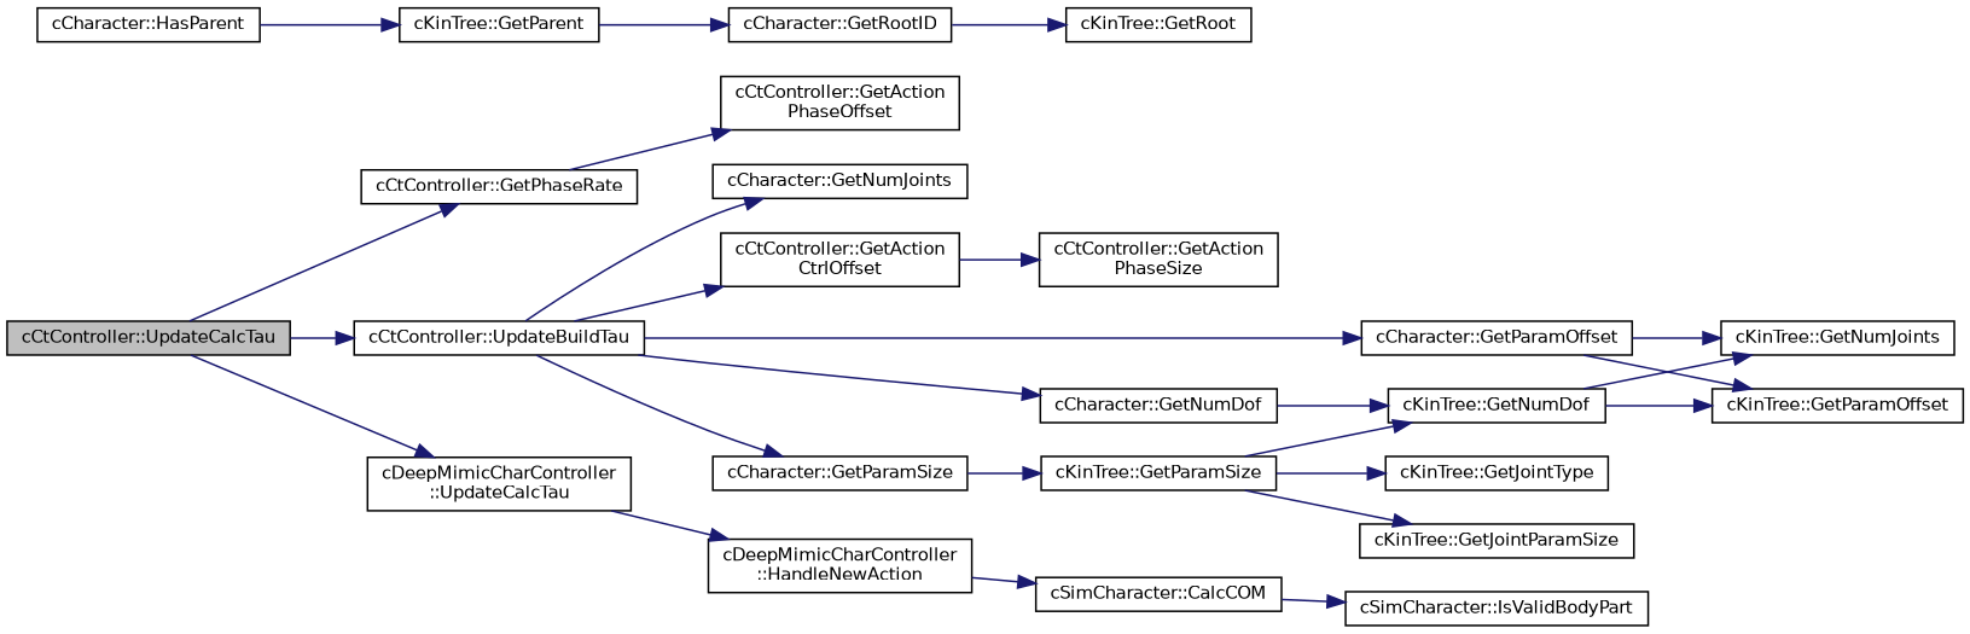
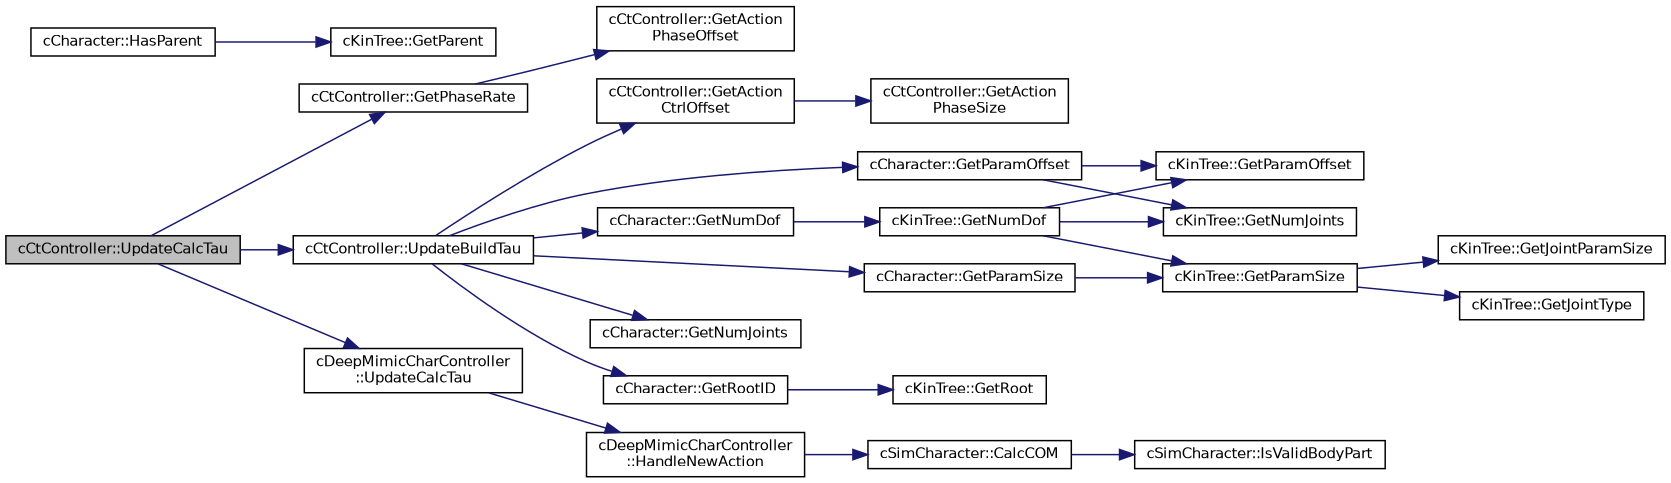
  digraph {
    rankdir=LR
    node [color=black fillcolor=white fontname=Helvetica fontsize=10 shape=record style=filled]
    edge [color=midnightblue fontname=Helvetica fontsize=10 labelfontname=Helvetica labelfontsize=10 style=solid]
    n1 [fillcolor=grey75 fontcolor=black height=0.2 label="cCtController::UpdateCalcTau" width=0.4]
    n2 [height=0.2 label="cCtController::GetPhaseRate" width=0.4]
    n3 [height=0.2 label="cCtController::UpdateBuildTau" width=0.4]
    n4 [height=0.2 label="cDeepMimicCharController\l::UpdateCalcTau" width=0.4]
    n5 [height=0.2 label="cCtController::GetAction\lPhaseOffset" width=0.4]
    n6 [height=0.2 label="cCtController::GetAction\lCtrlOffset" width=0.4]
    n7 [height=0.2 label="cCharacter::GetNumDof" width=0.4]
    n8 [height=0.2 label="cCharacter::GetNumJoints" width=0.4]
    n9 [height=0.2 label="cCharacter::GetParamOffset" width=0.4]
    n10 [height=0.2 label="cCharacter::GetParamSize" width=0.4]
    n11 [height=0.2 label="cCharacter::GetRootID" width=0.4]
    n12 [height=0.2 label="cDeepMimicCharController\l::HandleNewAction" width=0.4]
    n13 [height=0.2 label="cCtController::GetAction\lPhaseSize" width=0.4]
    n14 [height=0.2 label="cKinTree::GetNumDof" width=0.4]
    n15 [height=0.2 label="cKinTree::GetNumJoints" width=0.4]
    n16 [height=0.2 label="cKinTree::GetParamOffset" width=0.4]
    n17 [height=0.2 label="cKinTree::GetParamSize" width=0.4]
    n18 [height=0.2 label="cKinTree::GetRoot" width=0.4]
    n19 [height=0.2 label="cKinTree::GetJointParamSize" width=0.4]
    n20 [height=0.2 label="cKinTree::GetJointType" width=0.4]
    n21 [height=0.2 label="cCharacter::HasParent" width=0.4]
    n22 [height=0.2 label="cKinTree::GetParent" width=0.4]
    n23 [height=0.2 label="cSimCharacter::CalcCOM" width=0.4]
    n24 [height=0.2 label="cSimCharacter::IsValidBodyPart" width=0.4]
    n1 -> n2
    n1 -> n3
    n1 -> n4
    n2 -> n5
    n3 -> n6
    n3 -> n7
    n3 -> n8
    n3 -> n9
    n3 -> n10
-   n22 -> n11
+   n3 -> n11
    n4 -> n12
    n6 -> n13
    n7 -> n14
    n9 -> n15
    n9 -> n16
    n10 -> n17
    n11 -> n18
    n12 -> n23
    n14 -> n15
    n14 -> n16
-   n17 -> n14
+   n14 -> n17
    n17 -> n19
    n17 -> n20
    n21 -> n22
    n23 -> n24
  }
